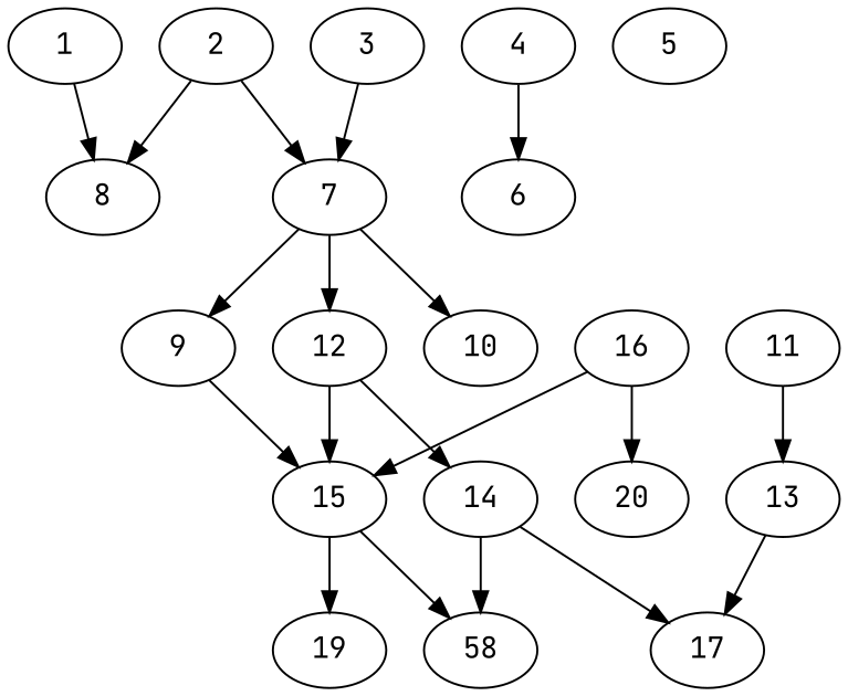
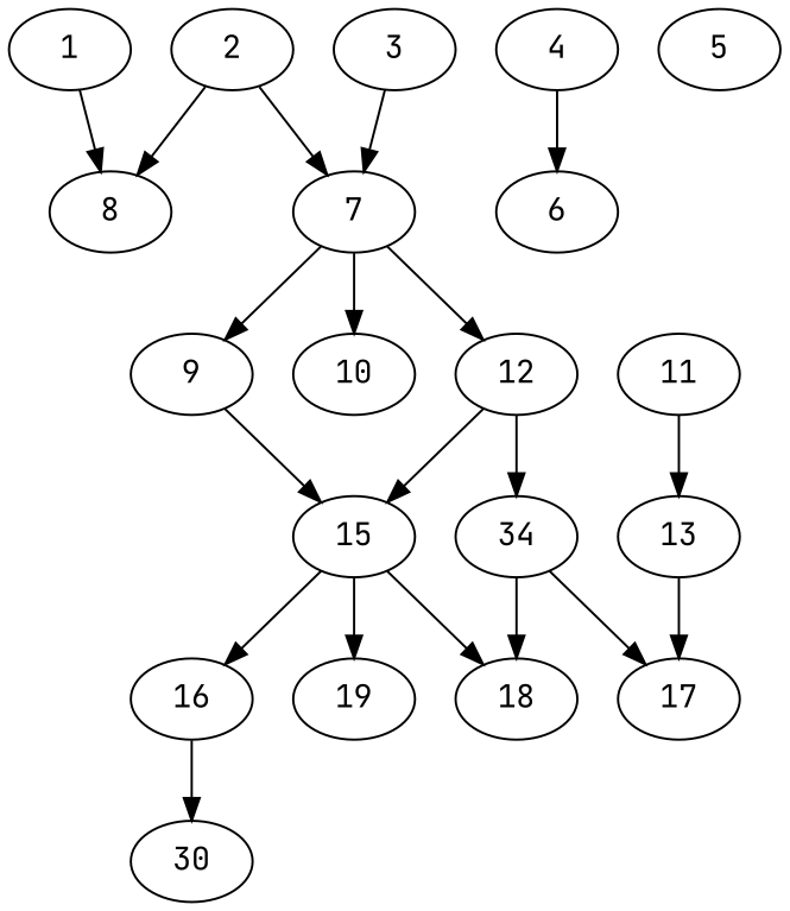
  digraph {
    fontname="JetBrains Mono"
    node [alpha=0.05 fontname="JetBrains Mono"]
    edge [fontname="JetBrains Mono"]
    1 [alpha=0.02 expect_size=20719616]
    8 [alpha=0.06 expect_size=17357824]
    11 [alpha=0.07 expect_size=21756928]
    13 [alpha=0.18 expect_size=40369152]
    2 [expect_size=18309120]
    7 [alpha=0.06 expect_size=27170816]
    9 [alpha=0.14 expect_size=42338304]
    10 [expect_size=23696384]
    12 [alpha=0.18 expect_size=27616256]
    15 [alpha=0.14 expect_size=50153472]
-   14 [alpha=0.01 expect_size=47068160]
+   14 [alpha=0.01 expect_size=47068160 label=34]
    3 [alpha=0.03 expect_size=24505344]
    4 [alpha=0.01 expect_size=36855808]
    6 [alpha=0.03 expect_size=30717952]
    5 [alpha=0.13 expect_size=33732608]
-   18 [alpha=0.03 expect_size=7917568 label=58]
+   18 [alpha=0.03 expect_size=7917568]
    16 [alpha=0.02 expect_size=33854464]
    19 [alpha=0.17 expect_size=23016448]
    17 [expect_size=41051136]
-   20 [alpha=0.17 expect_size=9561088]
+   20 [alpha=0.17 expect_size=9561088 label=30]
    1 -> 8
    11 -> 13
    13 -> 17
    2 -> 8
    2 -> 7
    7 -> 9
    7 -> 10
    7 -> 12
    9 -> 15
    12 -> 15
    12 -> 14
    15 -> 18
-   16 -> 15
+   15 -> 16
    15 -> 19
    14 -> 18
    14 -> 17
    3 -> 7
    4 -> 6
    16 -> 20
  }
